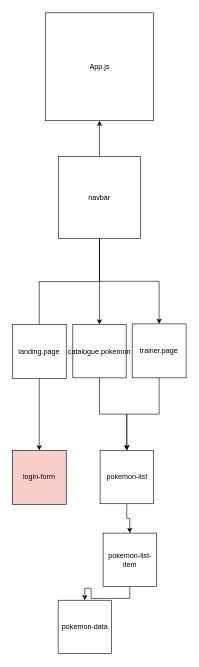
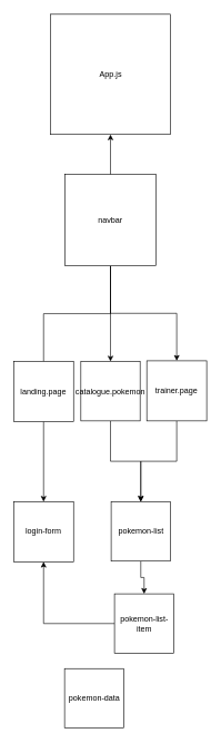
  <mxCell id="0" />
  <mxCell id="1" parent="0" />
  <mxCell id="2" value="" style="edgeStyle=orthogonalEdgeStyle;rounded=0;orthogonalLoop=1;jettySize=auto;html=1;endArrow=none;" parent="1" source="6" target="8" edge="1"><mxGeometry relative="1" as="geometry" /></mxCell>
  <mxCell id="3" value="" style="edgeStyle=orthogonalEdgeStyle;rounded=0;orthogonalLoop=1;jettySize=auto;html=1;" parent="1" source="6" target="10" edge="1"><mxGeometry relative="1" as="geometry" /></mxCell>
  <mxCell id="4" value="" style="edgeStyle=orthogonalEdgeStyle;rounded=0;orthogonalLoop=1;jettySize=auto;html=1;" parent="1" source="6" target="12" edge="1"><mxGeometry relative="1" as="geometry" /></mxCell>
  <mxCell id="5" value="" style="edgeStyle=orthogonalEdgeStyle;rounded=0;orthogonalLoop=1;jettySize=auto;html=1;" parent="1" source="6" target="14" edge="1"><mxGeometry relative="1" as="geometry" /></mxCell>
  <mxCell id="6" value="navbar" style="whiteSpace=wrap;html=1;aspect=fixed;" parent="1" vertex="1"><mxGeometry x="97.12" y="260" width="136.75" height="136.75" as="geometry" /></mxCell>
  <mxCell id="7" value="" style="edgeStyle=orthogonalEdgeStyle;rounded=0;orthogonalLoop=1;jettySize=auto;html=1;" parent="1" source="8" target="13" edge="1"><mxGeometry relative="1" as="geometry" /></mxCell>
  <mxCell id="8" value="landing.page" style="whiteSpace=wrap;html=1;aspect=fixed;" parent="1" vertex="1"><mxGeometry x="20" y="540" width="90" height="90" as="geometry" /></mxCell>
  <mxCell id="9" value="" style="edgeStyle=orthogonalEdgeStyle;rounded=0;orthogonalLoop=1;jettySize=auto;html=1;" parent="1" source="10" target="16" edge="1"><mxGeometry relative="1" as="geometry" /></mxCell>
  <mxCell id="10" value="trainer.page" style="whiteSpace=wrap;html=1;aspect=fixed;" parent="1" vertex="1"><mxGeometry x="220" y="539" width="90" height="90" as="geometry" /></mxCell>
  <mxCell id="11" value="" style="edgeStyle=orthogonalEdgeStyle;rounded=0;orthogonalLoop=1;jettySize=auto;html=1;" parent="1" source="12" target="16" edge="1"><mxGeometry relative="1" as="geometry" /></mxCell>
  <mxCell id="12" value="catalogue.pokemon" style="whiteSpace=wrap;html=1;aspect=fixed;" parent="1" vertex="1"><mxGeometry x="121" y="540" width="89" height="89" as="geometry" /></mxCell>
- <mxCell id="13" value="login-form" style="whiteSpace=wrap;html=1;aspect=fixed;fillColor=#f8cecc;" parent="1" vertex="1"><mxGeometry x="20" y="750" width="90" height="90" as="geometry" /></mxCell>
+ <mxCell id="13" value="login-form" style="whiteSpace=wrap;html=1;aspect=fixed;" parent="1" vertex="1"><mxGeometry x="20" y="750" width="90" height="90" as="geometry" /></mxCell>
  <mxCell id="14" value="App.js" style="whiteSpace=wrap;html=1;aspect=fixed;" parent="1" vertex="1"><mxGeometry x="75.5" y="20" width="180" height="180" as="geometry" /></mxCell>
  <mxCell id="15" value="" style="edgeStyle=orthogonalEdgeStyle;rounded=0;orthogonalLoop=1;jettySize=auto;html=1;" parent="1" source="16" target="18" edge="1"><mxGeometry relative="1" as="geometry" /></mxCell>
  <mxCell id="16" value="pokemon-list&lt;br&gt;" style="whiteSpace=wrap;html=1;aspect=fixed;" parent="1" vertex="1"><mxGeometry x="166.5" y="750" width="89" height="89" as="geometry" /></mxCell>
- <mxCell id="17" value="" style="edgeStyle=orthogonalEdgeStyle;rounded=0;orthogonalLoop=1;jettySize=auto;html=1;" parent="1" source="18" target="19" edge="1"><mxGeometry relative="1" as="geometry" /></mxCell>
+ <mxCell id="17" value="" style="edgeStyle=orthogonalEdgeStyle;rounded=0;orthogonalLoop=1;jettySize=auto;html=1;" parent="1" source="18" target="13" edge="1"><mxGeometry relative="1" as="geometry" /></mxCell>
  <mxCell id="18" value="pokemon-list-item" style="whiteSpace=wrap;html=1;aspect=fixed;" parent="1" vertex="1"><mxGeometry x="171.5" y="888" width="89" height="89" as="geometry" /></mxCell>
  <mxCell id="19" value="pokemon-data" style="whiteSpace=wrap;html=1;aspect=fixed;" parent="1" vertex="1"><mxGeometry x="96.5" y="1000" width="89" height="89" as="geometry" /></mxCell>
